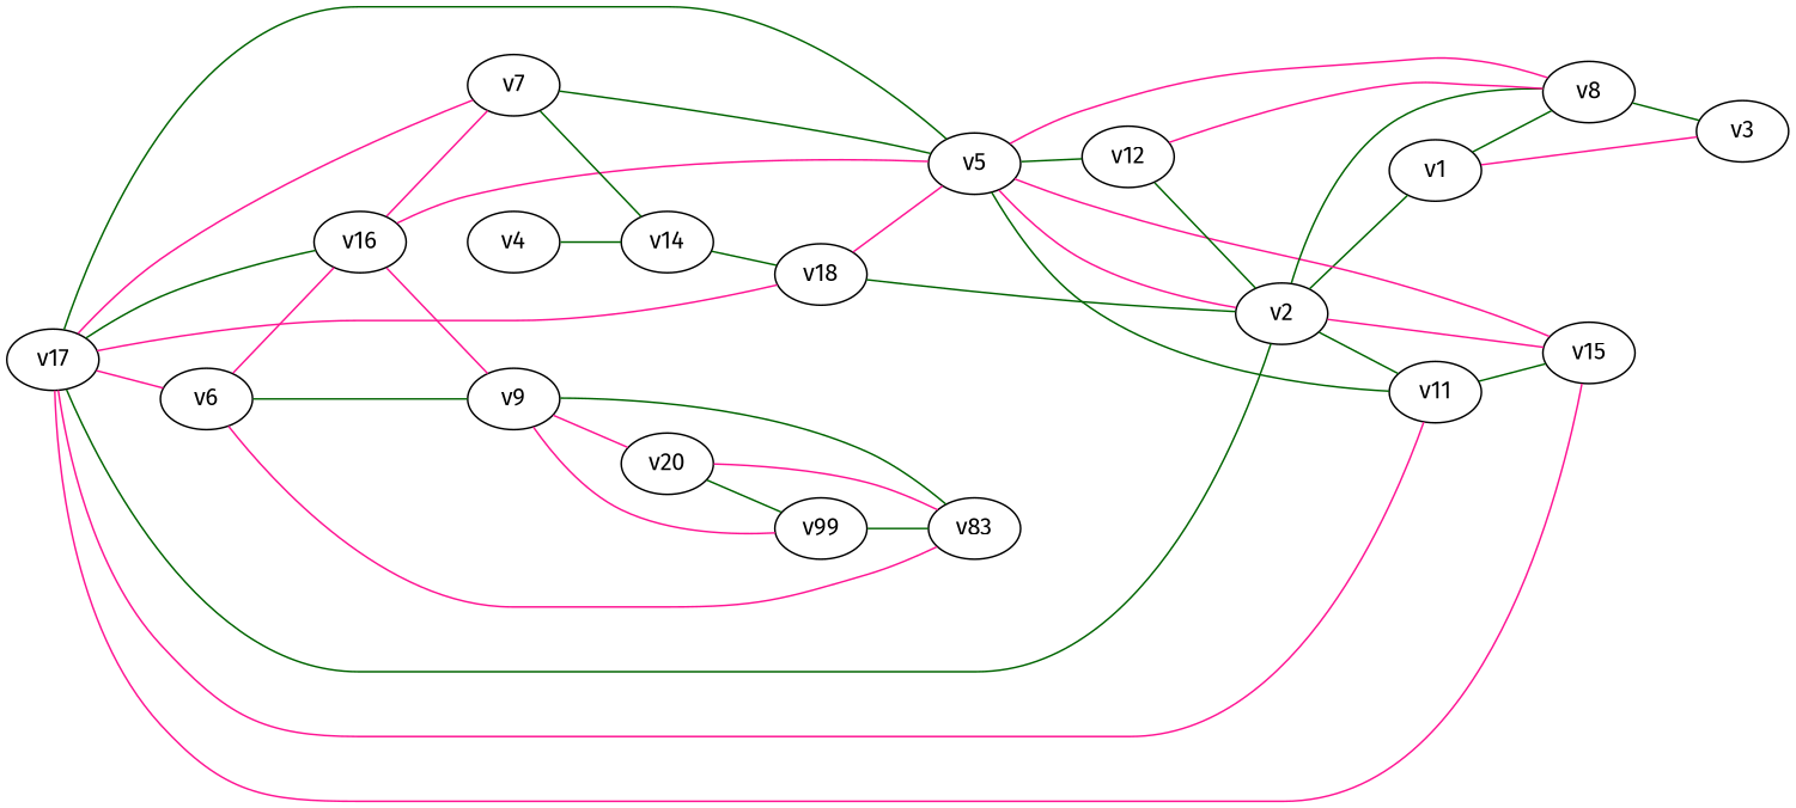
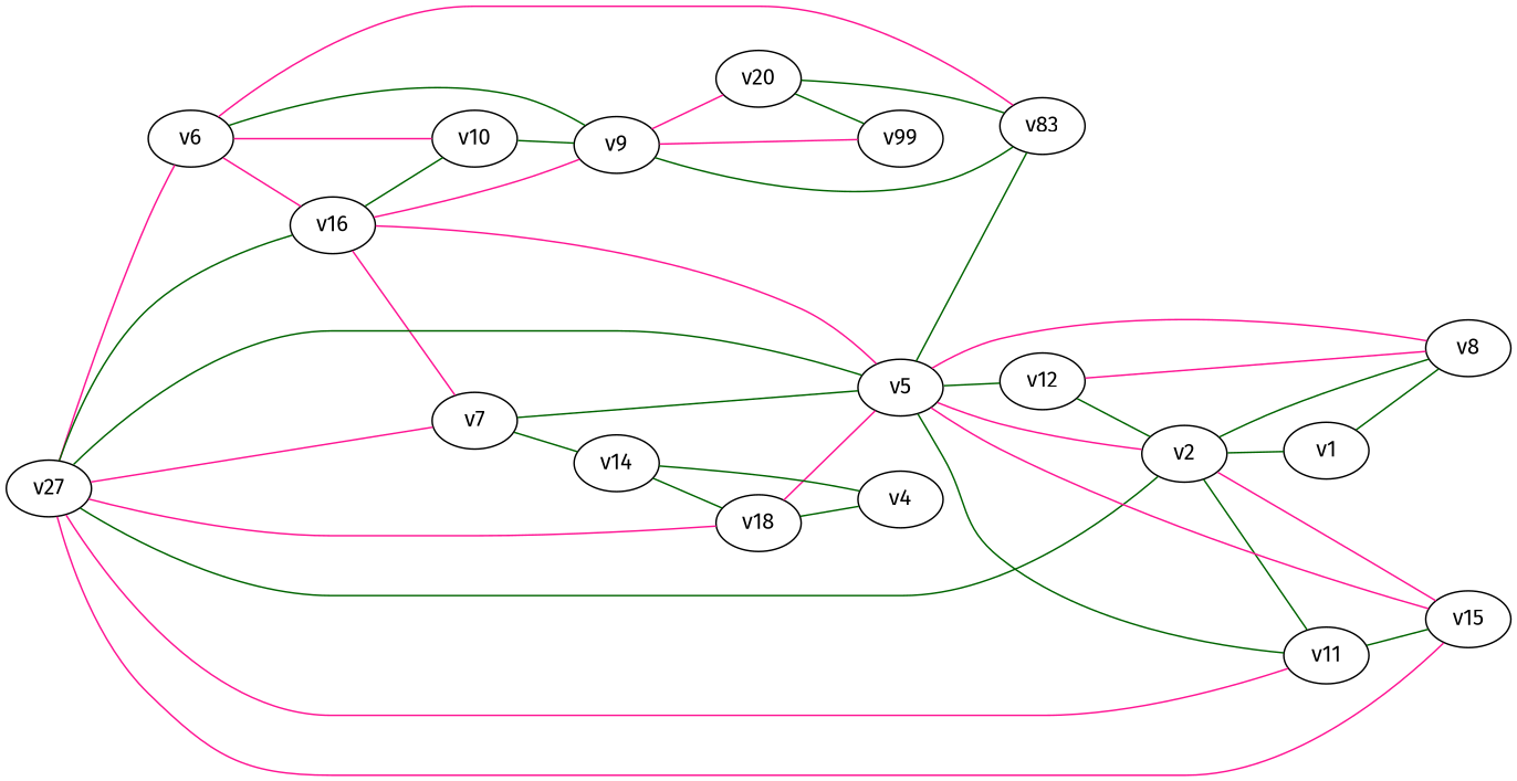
  graph {
    chromaticNumber=5
    fontname="Fira Sans"
    rankdir=LR
    node [color=3 fontname="Fira Sans"]
    edge [color=darkgreen fontname="Fira Sans"]
-   v17 [color=1 number=20]
+   v17 [color=1 number=20 label=v27]
    v6 [number=18]
    v18 [color=2 number=15]
    v2 [color=2 number=14]
    v11 [number=13]
    v15 [color=5 number=12]
    v16 [color=2 number=19]
    n8 [color=1 label=v83 number=9]
    v5 [color=4 number=16]
    v4 [number=5]
    v1 [number=4]
    v7 [number=17]
+   v10 [color=1 number=11]
    v9 [color=4 number=10]
    v14 [color=1 number=8]
    v8 [color=1 number=7]
    v12 [number=6]
    v20 [color=2 number=3]
    n19 [label=v99 number=2]
-   v3 [color=2 number=1]
    v17 -- v6 [color=deeppink]
    v17 -- v18 [color=deeppink]
    v17 -- v2
    v17 -- v11 [color=deeppink]
    v17 -- v15 [color=deeppink]
    v6 -- v16 [color=deeppink]
    v6 -- n8 [color=deeppink]
    v18 -- v5 [color=deeppink]
-   v18 -- v2
+   v18 -- v4
    v2 -- v11
    v2 -- v15 [color=deeppink]
    v2 -- v5 [color=deeppink]
    v2 -- v1
    v11 -- v15
    v11 -- v5
    v15 -- v5 [color=deeppink]
    v16 -- v17
    v16 -- v5 [color=deeppink]
    v16 -- v7 [color=deeppink]
+   v16 -- v10
    v16 -- v9 [color=deeppink]
    n8 -- v9
    v5 -- v17
    v5 -- v8 [color=deeppink]
    v5 -- v12
    v4 -- v14
    v1 -- v8
    v7 -- v17 [color=deeppink]
    v7 -- v5
    v7 -- v14
+   v10 -- v6 [color=deeppink]
+   v10 -- v9
    v9 -- v6
    v9 -- v20 [color=deeppink]
    v9 -- n19 [color=deeppink]
    v14 -- v18
    v8 -- v2
    v8 -- v12 [color=deeppink]
-   v8 -- v3
    v12 -- v2
-   v20 -- n8 [color=deeppink]
+   v20 -- n8
    v20 -- n19
-   n19 -- n8
-   v3 -- v1 [color=deeppink]
+   v5 -- n8
  }
